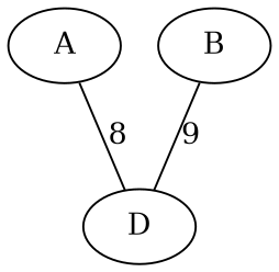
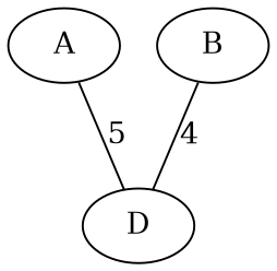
  graph {
    fontname="DejaVu Serif"
    node [fontname="DejaVu Serif"]
    edge [fontname="DejaVu Serif"]
    A
    D
    B
-   A -- D [label=8]
-   B -- D [label=9]
+   A -- D [label=5]
+   B -- D [label=4]
  }
